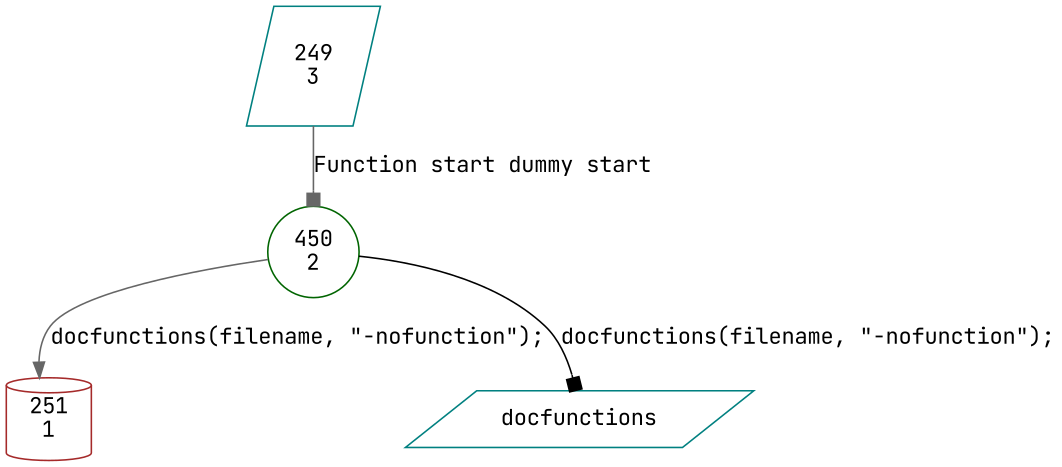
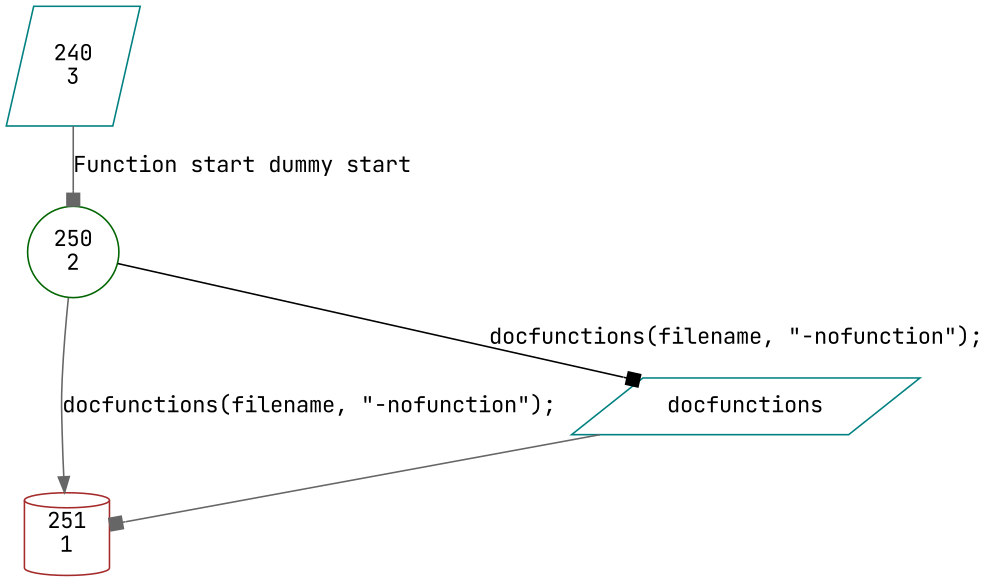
  digraph {
    fontname="JetBrains Mono"
    node [color=teal fontname="JetBrains Mono" shape=parallelogram]
    edge [arrowhead=box color=gray40 fontname="JetBrains Mono"]
-   n1 [label="249\n3"]
-   n2 [color=darkgreen label="450\n2" shape=circle]
+   n1 [label="240\n3"]
+   n2 [color=darkgreen label="250\n2" shape=circle]
    n3 [color=brown label="251\n1" shape=cylinder]
    n4 [label=docfunctions]
    n1 -> n2 [label="Function start dummy start"]
    n2 -> n3 [arrowhead=normal label="docfunctions(filename, \"-nofunction\");"]
    n2 -> n4 [color=black label="docfunctions(filename, \"-nofunction\");"]
+   n4 -> n3
  }
